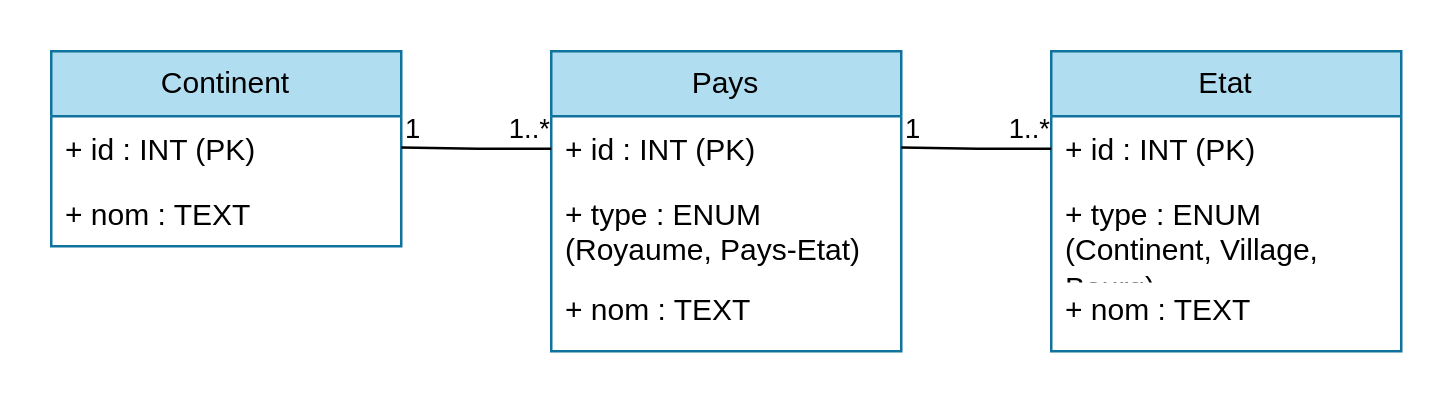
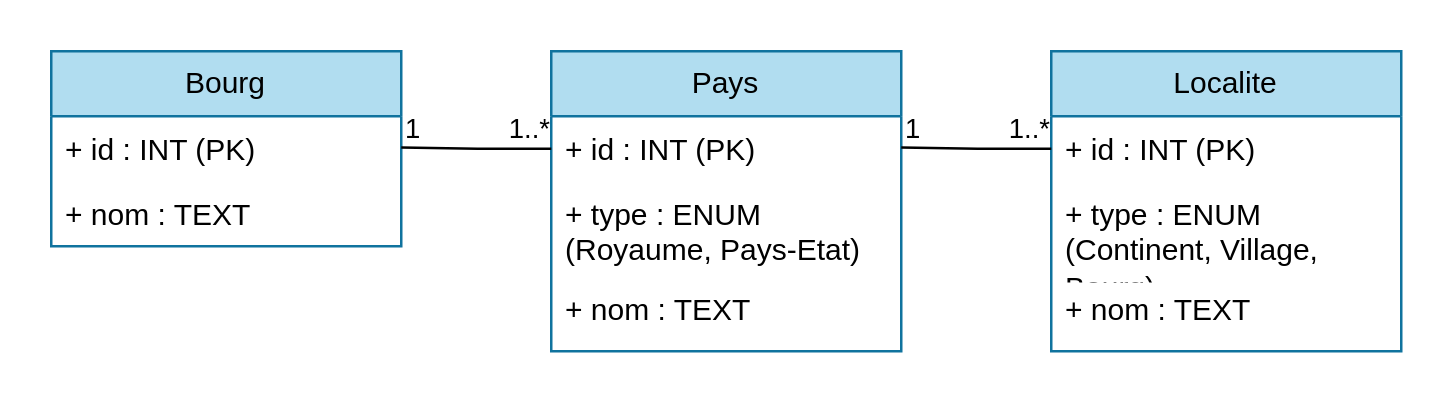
  <mxCell id="0" />
  <mxCell id="1" parent="0" />
- <mxCell id="2" value="Continent" style="swimlane;fontStyle=0;childLayout=stackLayout;horizontal=1;startSize=26;fillColor=#b1ddf0;horizontalStack=0;resizeParent=1;resizeParentMax=0;resizeLast=0;collapsible=1;marginBottom=0;whiteSpace=wrap;html=1;strokeColor=#10739e;" vertex="1" parent="1"><mxGeometry x="20" y="20" width="140" height="78" as="geometry" /></mxCell>
+ <mxCell id="2" value="Bourg" style="swimlane;fontStyle=0;childLayout=stackLayout;horizontal=1;startSize=26;fillColor=#b1ddf0;horizontalStack=0;resizeParent=1;resizeParentMax=0;resizeLast=0;collapsible=1;marginBottom=0;whiteSpace=wrap;html=1;strokeColor=#10739e;" vertex="1" parent="1"><mxGeometry x="20" y="20" width="140" height="78" as="geometry" /></mxCell>
  <mxCell id="3" value="+ id : INT (PK)" style="text;strokeColor=none;fillColor=none;align=left;verticalAlign=top;spacingLeft=4;spacingRight=4;overflow=hidden;rotatable=0;points=[[0,0.5],[1,0.5]];portConstraint=eastwest;whiteSpace=wrap;html=1;" vertex="1" parent="2"><mxGeometry y="26" width="140" height="26" as="geometry" /></mxCell>
  <mxCell id="4" value="+ nom : TEXT" style="text;strokeColor=none;fillColor=none;align=left;verticalAlign=top;spacingLeft=4;spacingRight=4;overflow=hidden;rotatable=0;points=[[0,0.5],[1,0.5]];portConstraint=eastwest;whiteSpace=wrap;html=1;" vertex="1" parent="2"><mxGeometry y="52" width="140" height="26" as="geometry" /></mxCell>
  <mxCell id="5" value="Pays" style="swimlane;fontStyle=0;childLayout=stackLayout;horizontal=1;startSize=26;fillColor=#b1ddf0;horizontalStack=0;resizeParent=1;resizeParentMax=0;resizeLast=0;collapsible=1;marginBottom=0;whiteSpace=wrap;html=1;strokeColor=#10739e;" vertex="1" parent="1"><mxGeometry x="220" y="20" width="140" height="120" as="geometry" /></mxCell>
  <mxCell id="6" value="+ id : INT (PK)" style="text;strokeColor=none;fillColor=none;align=left;verticalAlign=top;spacingLeft=4;spacingRight=4;overflow=hidden;rotatable=0;points=[[0,0.5],[1,0.5]];portConstraint=eastwest;whiteSpace=wrap;html=1;" vertex="1" parent="5"><mxGeometry y="26" width="140" height="26" as="geometry" /></mxCell>
  <mxCell id="7" value="+ type : ENUM (Royaume, Pays-Etat)" style="text;strokeColor=none;fillColor=none;align=left;verticalAlign=top;spacingLeft=4;spacingRight=4;overflow=hidden;rotatable=0;points=[[0,0.5],[1,0.5]];portConstraint=eastwest;whiteSpace=wrap;html=1;" vertex="1" parent="5"><mxGeometry y="52" width="140" height="38" as="geometry" /></mxCell>
  <mxCell id="8" value="+ nom : TEXT" style="text;strokeColor=none;fillColor=none;align=left;verticalAlign=top;spacingLeft=4;spacingRight=4;overflow=hidden;rotatable=0;points=[[0,0.5],[1,0.5]];portConstraint=eastwest;whiteSpace=wrap;html=1;" vertex="1" parent="5"><mxGeometry y="90" width="140" height="30" as="geometry" /></mxCell>
  <mxCell id="9" value="" style="endArrow=none;html=1;edgeStyle=orthogonalEdgeStyle;rounded=0;" edge="1" parent="1"><mxGeometry relative="1" as="geometry"><mxPoint x="160" y="58.5" as="sourcePoint" /><mxPoint x="220" y="59" as="targetPoint" /></mxGeometry></mxCell>
  <mxCell id="10" value="1" style="edgeLabel;resizable=0;html=1;align=left;verticalAlign=bottom;" connectable="0" vertex="1" parent="9"><mxGeometry x="-1" relative="1" as="geometry" /></mxCell>
  <mxCell id="11" value="1..*" style="edgeLabel;resizable=0;html=1;align=right;verticalAlign=bottom;" connectable="0" vertex="1" parent="9"><mxGeometry x="1" relative="1" as="geometry" /></mxCell>
- <mxCell id="12" value="Etat" style="swimlane;fontStyle=0;childLayout=stackLayout;horizontal=1;startSize=26;fillColor=#b1ddf0;horizontalStack=0;resizeParent=1;resizeParentMax=0;resizeLast=0;collapsible=1;marginBottom=0;whiteSpace=wrap;html=1;strokeColor=#10739e;" vertex="1" parent="1"><mxGeometry x="420" y="20" width="140" height="120" as="geometry" /></mxCell>
+ <mxCell id="12" value="Localite" style="swimlane;fontStyle=0;childLayout=stackLayout;horizontal=1;startSize=26;fillColor=#b1ddf0;horizontalStack=0;resizeParent=1;resizeParentMax=0;resizeLast=0;collapsible=1;marginBottom=0;whiteSpace=wrap;html=1;strokeColor=#10739e;" vertex="1" parent="1"><mxGeometry x="420" y="20" width="140" height="120" as="geometry" /></mxCell>
  <mxCell id="13" value="+ id : INT (PK)" style="text;strokeColor=none;fillColor=none;align=left;verticalAlign=top;spacingLeft=4;spacingRight=4;overflow=hidden;rotatable=0;points=[[0,0.5],[1,0.5]];portConstraint=eastwest;whiteSpace=wrap;html=1;" vertex="1" parent="12"><mxGeometry y="26" width="140" height="26" as="geometry" /></mxCell>
  <mxCell id="14" value="+ type : ENUM (Continent, Village, Bourg)" style="text;strokeColor=none;fillColor=none;align=left;verticalAlign=top;spacingLeft=4;spacingRight=4;overflow=hidden;rotatable=0;points=[[0,0.5],[1,0.5]];portConstraint=eastwest;whiteSpace=wrap;html=1;" vertex="1" parent="12"><mxGeometry y="52" width="140" height="38" as="geometry" /></mxCell>
  <mxCell id="15" value="+ nom : TEXT" style="text;strokeColor=none;fillColor=none;align=left;verticalAlign=top;spacingLeft=4;spacingRight=4;overflow=hidden;rotatable=0;points=[[0,0.5],[1,0.5]];portConstraint=eastwest;whiteSpace=wrap;html=1;" vertex="1" parent="12"><mxGeometry y="90" width="140" height="30" as="geometry" /></mxCell>
  <mxCell id="16" value="" style="endArrow=none;html=1;edgeStyle=orthogonalEdgeStyle;rounded=0;" edge="1" parent="1"><mxGeometry relative="1" as="geometry"><mxPoint x="360" y="58.5" as="sourcePoint" /><mxPoint x="420" y="59" as="targetPoint" /></mxGeometry></mxCell>
  <mxCell id="17" value="1" style="edgeLabel;resizable=0;html=1;align=left;verticalAlign=bottom;" connectable="0" vertex="1" parent="16"><mxGeometry x="-1" relative="1" as="geometry" /></mxCell>
  <mxCell id="18" value="1..*" style="edgeLabel;resizable=0;html=1;align=right;verticalAlign=bottom;" connectable="0" vertex="1" parent="16"><mxGeometry x="1" relative="1" as="geometry" /></mxCell>
